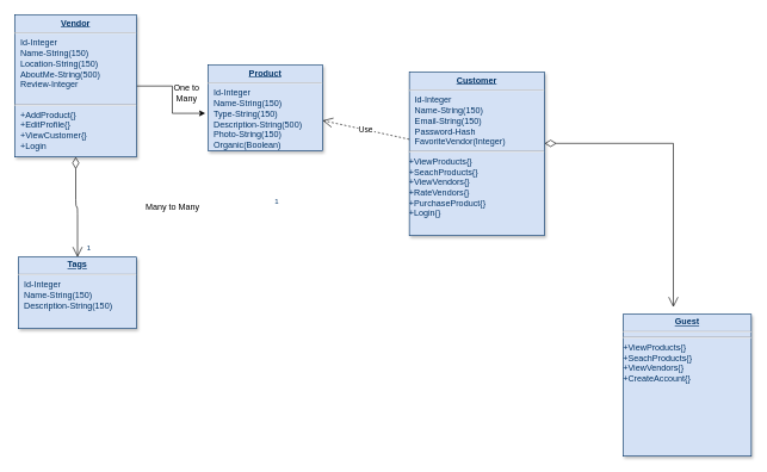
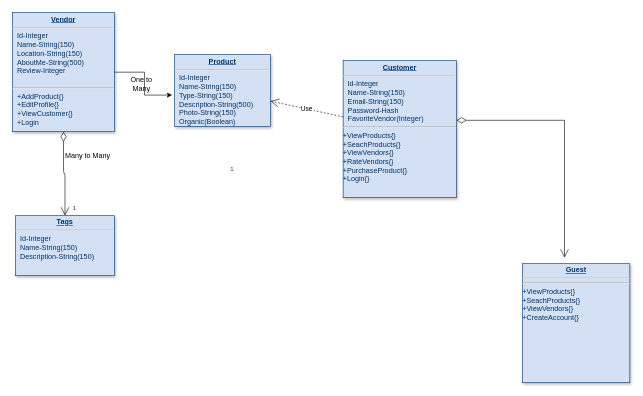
  <mxCell id="0" />
  <mxCell id="1" parent="0" />
  <mxCell id="2" value="&lt;p style=&quot;margin: 0px ; margin-top: 4px ; text-align: center ; text-decoration: underline&quot;&gt;&lt;strong&gt;Product&lt;/strong&gt;&lt;/p&gt;&lt;hr&gt;&lt;p style=&quot;margin: 0px ; margin-left: 8px&quot;&gt;Id-Integer&lt;/p&gt;&lt;p style=&quot;margin: 0px ; margin-left: 8px&quot;&gt;Name-String(150)&lt;/p&gt;&lt;p style=&quot;margin: 0px ; margin-left: 8px&quot;&gt;Type-String(150)&lt;/p&gt;&lt;p style=&quot;margin: 0px ; margin-left: 8px&quot;&gt;Description-String(500)&lt;/p&gt;&lt;p style=&quot;margin: 0px ; margin-left: 8px&quot;&gt;Photo-String(150)&lt;/p&gt;&lt;p style=&quot;margin: 0px ; margin-left: 8px&quot;&gt;Organic(Boolean)&lt;/p&gt;&lt;p style=&quot;margin: 0px ; margin-left: 8px&quot;&gt;&lt;br&gt;&lt;/p&gt;&lt;p style=&quot;margin: 0px ; margin-left: 8px&quot;&gt;&lt;br&gt;&lt;/p&gt;" style="verticalAlign=top;align=left;overflow=fill;fontSize=12;fontFamily=Helvetica;html=1;strokeColor=#003366;shadow=1;fillColor=#D4E1F5;fontColor=#003366" parent="1" vertex="1"><mxGeometry x="290" y="90.64" width="160" height="120" as="geometry" /></mxCell>
  <mxCell id="3" value="&lt;p style=&quot;margin: 0px ; margin-top: 4px ; text-align: center ; text-decoration: underline&quot;&gt;&lt;strong&gt;Tags&lt;/strong&gt;&lt;/p&gt;&lt;hr&gt;&lt;p style=&quot;margin: 0px ; margin-left: 8px&quot;&gt;Id-Integer&lt;/p&gt;&lt;p style=&quot;margin: 0px ; margin-left: 8px&quot;&gt;Name-String(150)&lt;/p&gt;&lt;p style=&quot;margin: 0px ; margin-left: 8px&quot;&gt;Description-String(150)&lt;/p&gt;" style="verticalAlign=top;align=left;overflow=fill;fontSize=12;fontFamily=Helvetica;html=1;strokeColor=#003366;shadow=1;fillColor=#D4E1F5;fontColor=#003366" parent="1" vertex="1"><mxGeometry x="25" y="359" width="165" height="100" as="geometry" /></mxCell>
  <mxCell id="4" value="&lt;p style=&quot;margin: 0px ; margin-top: 4px ; text-align: center ; text-decoration: underline&quot;&gt;&lt;strong&gt;Customer&lt;/strong&gt;&lt;/p&gt;&lt;hr&gt;&lt;p style=&quot;margin: 0px 0px 0px 8px&quot;&gt;Id-Integer&lt;/p&gt;&lt;p style=&quot;margin: 0px 0px 0px 8px&quot;&gt;Name-String(150)&lt;/p&gt;&lt;p style=&quot;margin: 0px 0px 0px 8px&quot;&gt;Email-String(150)&lt;/p&gt;&lt;p style=&quot;margin: 0px 0px 0px 8px&quot;&gt;Password-Hash&lt;/p&gt;&lt;p style=&quot;margin: 0px 0px 0px 8px&quot;&gt;FavoriteVendor(Integer)&lt;/p&gt;&lt;hr&gt;+ViewProducts{}&lt;br&gt;+SeachProducts{}&lt;br&gt;+ViewVendors{}&lt;br&gt;+RateVendors{}&lt;br&gt;+PurchaseProduct{}&lt;br&gt;+Login{}" style="verticalAlign=top;align=left;overflow=fill;fontSize=12;fontFamily=Helvetica;html=1;strokeColor=#003366;shadow=1;fillColor=#D4E1F5;fontColor=#003366" parent="1" vertex="1"><mxGeometry x="571.08" y="100.64" width="188.92" height="228.36" as="geometry" /></mxCell>
  <mxCell id="5" style="edgeStyle=orthogonalEdgeStyle;rounded=0;orthogonalLoop=1;jettySize=auto;html=1;exitX=1;exitY=0.5;exitDx=0;exitDy=0;entryX=-0.025;entryY=0.561;entryDx=0;entryDy=0;entryPerimeter=0;" parent="1" source="6" target="2" edge="1"><mxGeometry relative="1" as="geometry" /></mxCell>
  <mxCell id="6" value="&lt;p style=&quot;margin: 0px ; margin-top: 4px ; text-align: center ; text-decoration: underline&quot;&gt;&lt;strong&gt;Vendor&lt;/strong&gt;&lt;/p&gt;&lt;hr&gt;&lt;p style=&quot;margin: 0px ; margin-left: 8px&quot;&gt;Id-Integer&lt;/p&gt;&lt;p style=&quot;margin: 0px ; margin-left: 8px&quot;&gt;Name-String(150)&lt;/p&gt;&lt;p style=&quot;margin: 0px ; margin-left: 8px&quot;&gt;Location-String(150)&lt;/p&gt;&lt;p style=&quot;margin: 0px ; margin-left: 8px&quot;&gt;AboutMe-String(500)&lt;/p&gt;&lt;p style=&quot;margin: 0px ; margin-left: 8px&quot;&gt;Review-Integer&lt;/p&gt;&lt;p style=&quot;margin: 0px ; margin-left: 8px&quot;&gt;&lt;br&gt;&lt;/p&gt;&lt;hr&gt;&lt;p style=&quot;margin: 0px ; margin-left: 8px&quot;&gt;+AddProduct{}&lt;/p&gt;&lt;p style=&quot;margin: 0px ; margin-left: 8px&quot;&gt;+EditProfile{}&lt;/p&gt;&lt;p style=&quot;margin: 0px ; margin-left: 8px&quot;&gt;+ViewCustomer{}&lt;/p&gt;&lt;p style=&quot;margin: 0px ; margin-left: 8px&quot;&gt;+Login&lt;/p&gt;&lt;p style=&quot;margin: 0px ; margin-left: 8px&quot;&gt;&lt;br&gt;&lt;/p&gt;&lt;p style=&quot;margin: 0px ; margin-left: 8px&quot;&gt;&lt;br&gt;&lt;/p&gt;&lt;p style=&quot;margin: 0px ; margin-left: 8px&quot;&gt;&lt;br&gt;&lt;/p&gt;&lt;p style=&quot;margin: 0px ; margin-left: 8px&quot;&gt;&lt;br&gt;&lt;/p&gt;&lt;p style=&quot;margin: 0px ; margin-left: 8px&quot;&gt;&lt;br&gt;&lt;/p&gt;&lt;p style=&quot;margin: 0px ; margin-left: 8px&quot;&gt;&lt;br&gt;&lt;/p&gt;" style="verticalAlign=top;align=left;overflow=fill;fontSize=12;fontFamily=Helvetica;html=1;strokeColor=#003366;shadow=1;fillColor=#D4E1F5;fontColor=#003366" parent="1" vertex="1"><mxGeometry x="20" y="20.64" width="170" height="198.36" as="geometry" /></mxCell>
  <mxCell id="7" value="" style="endArrow=open;endSize=12;startArrow=diamondThin;startSize=14;startFill=0;edgeStyle=orthogonalEdgeStyle;rounded=0" parent="1" source="4" edge="1"><mxGeometry x="519.36" y="180" as="geometry"><mxPoint x="499.36" y="179" as="sourcePoint" /><mxPoint x="940" y="429" as="targetPoint" /><Array as="points"><mxPoint x="940" y="200" /></Array></mxGeometry></mxCell>
  <mxCell id="8" value="1" style="resizable=0;align=right;verticalAlign=top;labelBackgroundColor=#ffffff;fontSize=10;strokeColor=#003366;shadow=1;fillColor=#D4E1F5;fontColor=#003366" parent="7" connectable="0" vertex="1"><mxGeometry x="1" relative="1" as="geometry"><mxPoint x="-550" y="-160.0" as="offset" /></mxGeometry></mxCell>
  <mxCell id="9" value="" style="endArrow=open;endSize=12;startArrow=diamondThin;startSize=14;startFill=0;edgeStyle=orthogonalEdgeStyle" parent="1" source="6" target="3" edge="1"><mxGeometry x="620" y="340" as="geometry"><mxPoint x="600" y="339" as="sourcePoint" /><mxPoint x="760" y="339" as="targetPoint" /></mxGeometry></mxCell>
  <mxCell id="10" value="1" style="resizable=0;align=right;verticalAlign=top;labelBackgroundColor=#ffffff;fontSize=10;strokeColor=#003366;shadow=1;fillColor=#D4E1F5;fontColor=#003366" parent="9" connectable="0" vertex="1"><mxGeometry x="1" relative="1" as="geometry"><mxPoint x="20" y="-25.0" as="offset" /></mxGeometry></mxCell>
  <mxCell id="11" value="Use" style="endArrow=open;endSize=12;dashed=1" parent="1" source="4" target="2" edge="1"><mxGeometry x="430" y="50" as="geometry"><mxPoint x="410" y="49" as="sourcePoint" /><mxPoint x="570" y="49" as="targetPoint" /></mxGeometry></mxCell>
- <mxCell id="12" value="Many to Many" style="text;html=1;align=center;verticalAlign=middle;resizable=0;points=[];autosize=1;" parent="1" vertex="1"><mxGeometry x="195" y="279" width="90" height="20" as="geometry" /></mxCell>
- <mxCell id="13" value="One to Many" style="text;html=1;strokeColor=none;fillColor=none;align=center;verticalAlign=middle;whiteSpace=wrap;rounded=0;" parent="1" vertex="1"><mxGeometry x="240" y="119" width="40" height="20" as="geometry" /></mxCell>
+ <mxCell id="12" value="Many to Many" style="text;html=1;align=center;verticalAlign=middle;resizable=0;points=[];autosize=1;" parent="1" vertex="1"><mxGeometry x="100" y="249" width="90" height="20" as="geometry" /></mxCell>
+ <mxCell id="13" value="One to Many" style="text;html=1;strokeColor=none;fillColor=none;align=center;verticalAlign=middle;whiteSpace=wrap;rounded=0;" parent="1" vertex="1"><mxGeometry x="215" y="129" width="40" height="20" as="geometry" /></mxCell>
  <mxCell id="14" value="&lt;p style=&quot;margin: 0px ; margin-top: 4px ; text-align: center ; text-decoration: underline&quot;&gt;&lt;strong&gt;Guest&lt;/strong&gt;&lt;/p&gt;&lt;hr&gt;&lt;p style=&quot;margin: 0px 0px 0px 8px&quot;&gt;&lt;/p&gt;&lt;hr&gt;+ViewProducts{}&lt;br&gt;+SeachProducts{}&lt;br&gt;+ViewVendors{}&lt;br&gt;+CreateAccount{}" style="verticalAlign=top;align=left;overflow=fill;fontSize=12;fontFamily=Helvetica;html=1;strokeColor=#003366;shadow=1;fillColor=#D4E1F5;fontColor=#003366" parent="1" vertex="1"><mxGeometry x="870" y="439" width="178.92" height="198.36" as="geometry" /></mxCell>
